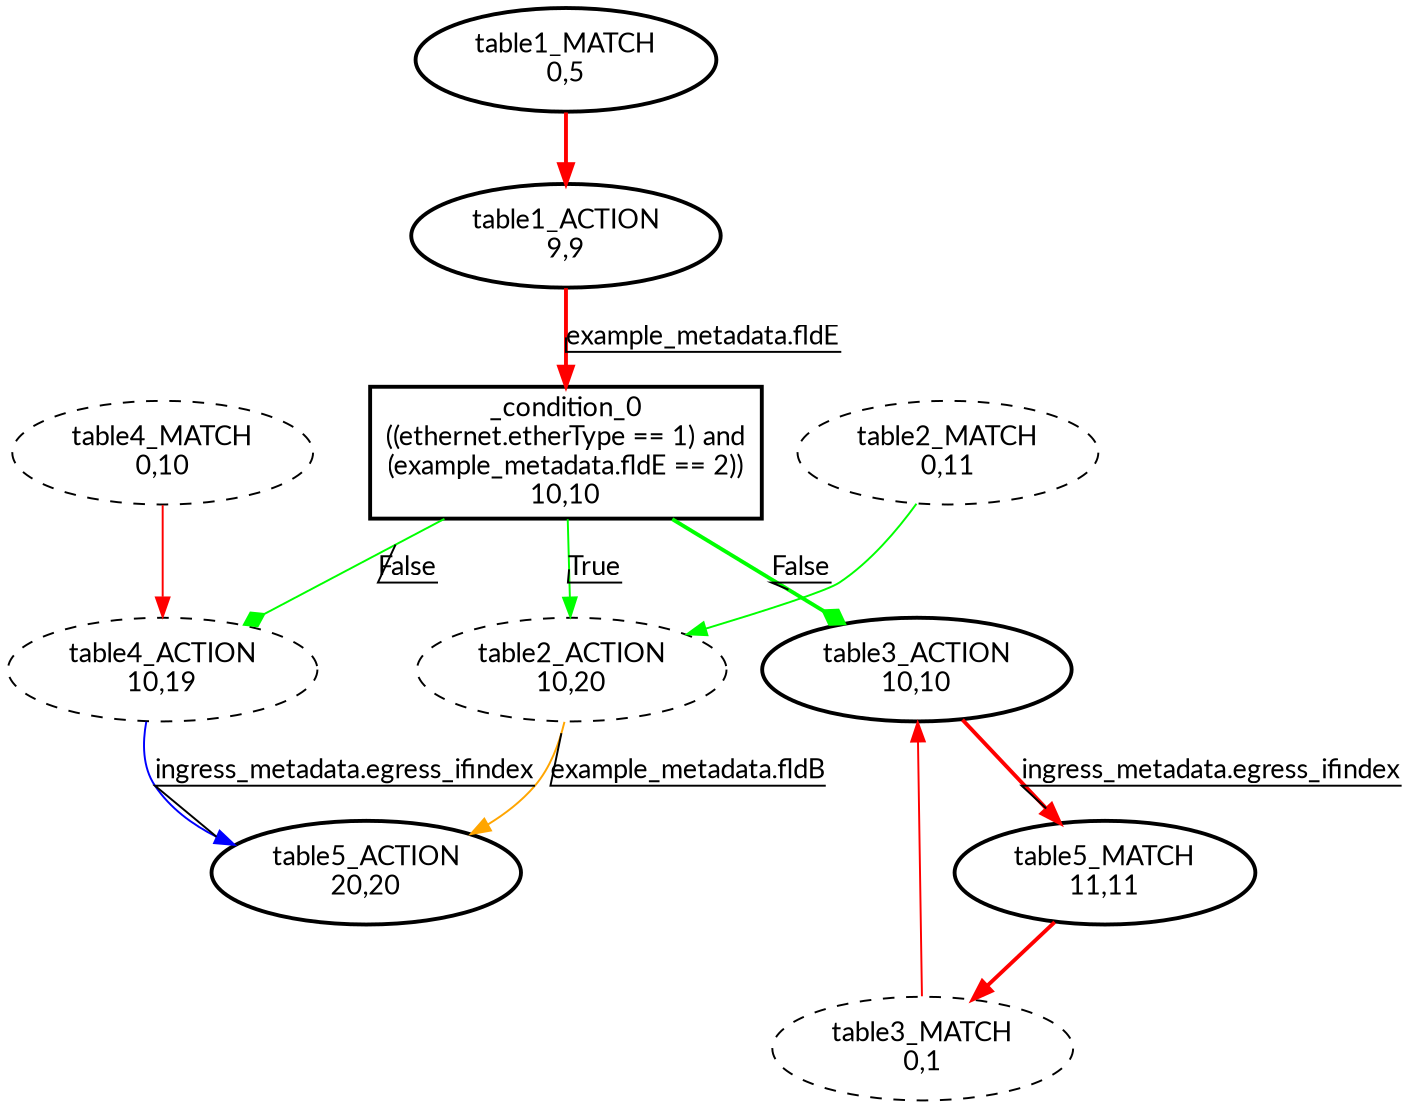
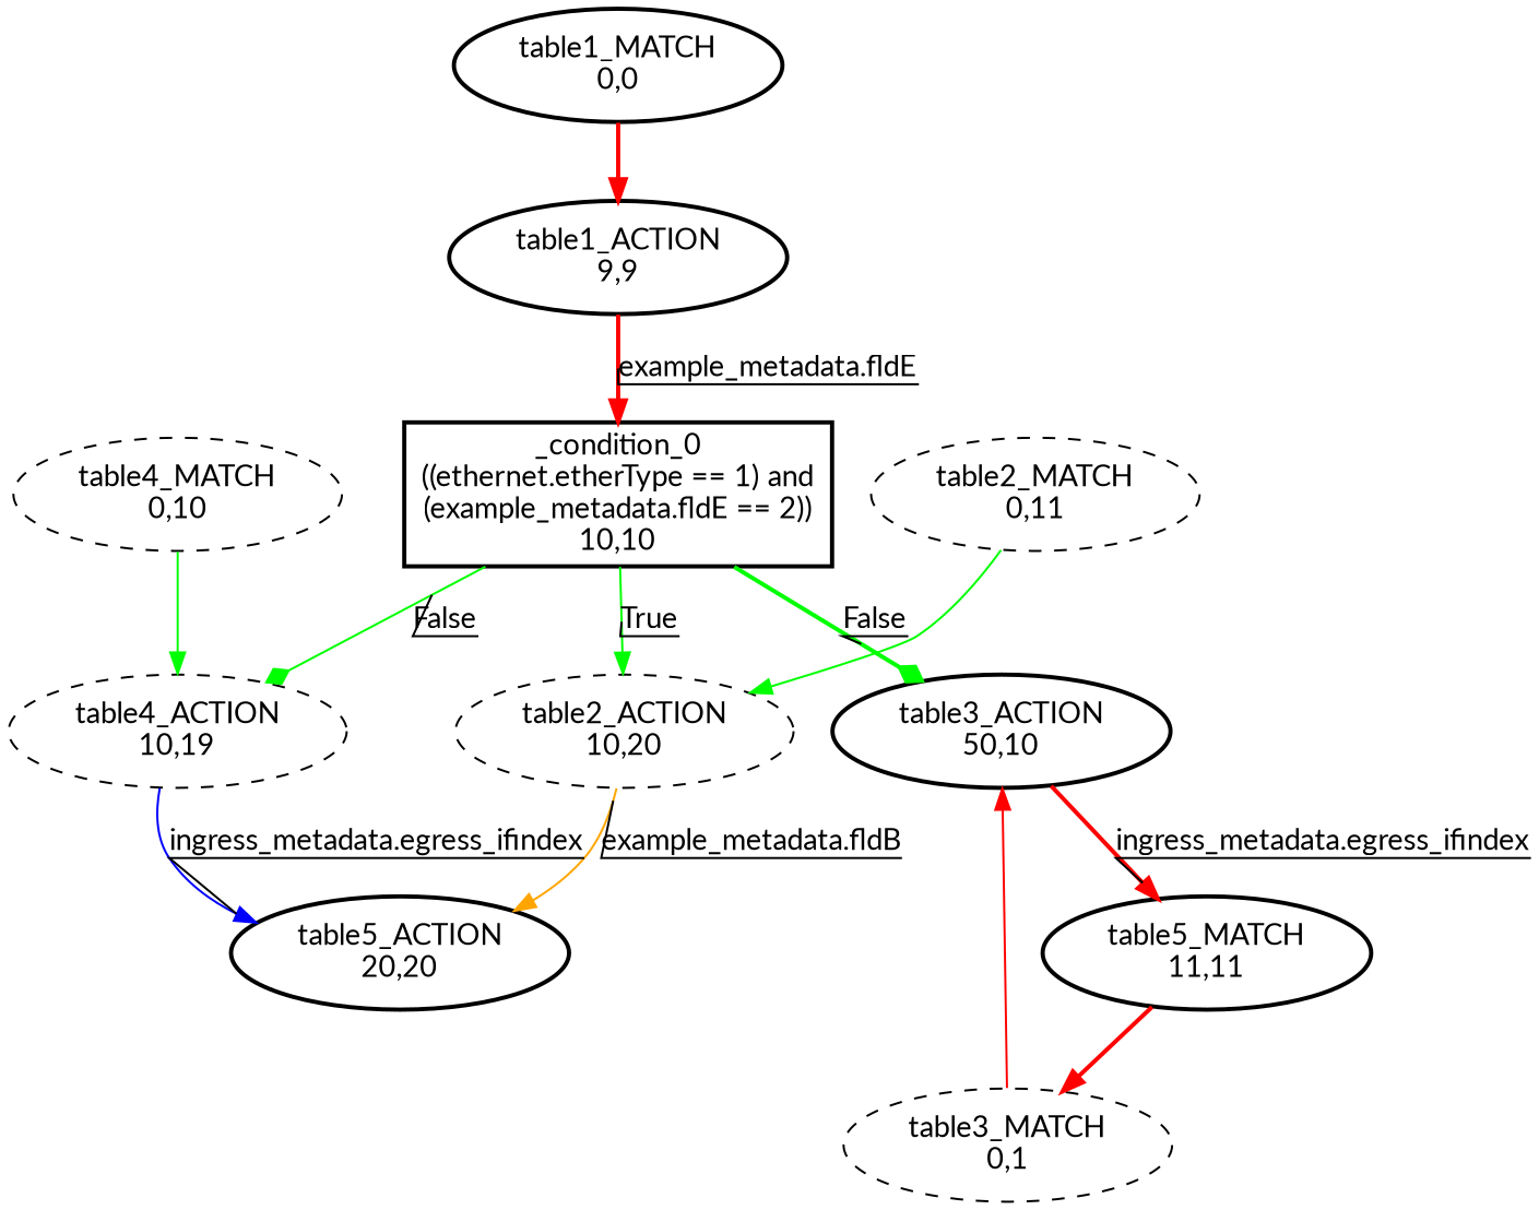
  digraph {
    fontname=Lato
    node [fontname=Lato style=bold]
    edge [color=red decorate=true fontname=Lato]
    n1 [label="_condition_0\n((ethernet.etherType == 1) and\n(example_metadata.fldE == 2))\n10,10" shape=box]
    n2 [label="table2_ACTION\n10,20" style=dashed]
-   n3 [label="table3_ACTION\n10,10"]
+   n3 [label="table3_ACTION\n50,10"]
    n4 [label="table4_ACTION\n10,19" style=dashed]
    n5 [label="table5_ACTION\n20,20"]
    n6 [label="table5_MATCH\n11,11"]
    n7 [label="table1_ACTION\n9,9"]
-   n8 [label="table1_MATCH\n0,5"]
+   n8 [label="table1_MATCH\n0,0"]
    n9 [label="table2_MATCH\n0,11" style=dashed]
    n10 [label="table3_MATCH\n0,1" style=dashed]
    n11 [label="table4_MATCH\n0,10" style=dashed]
    n1 -> n2 [color=green label=True]
    n1 -> n3 [arrowhead=diamond color=green label=False style=bold]
    n1 -> n4 [arrowhead=diamond color=green label=False]
    n2 -> n5 [color=orange label="example_metadata.fldB"]
    n3 -> n6 [label="ingress_metadata.egress_ifindex" style=bold]
    n4 -> n5 [color=blue label="ingress_metadata.egress_ifindex"]
    n6 -> n10 [style=bold decorate=""]
    n7 -> n1 [label="example_metadata.fldE" style=bold]
    n8 -> n7 [style=bold decorate=""]
    n9 -> n2 [color=green decorate=""]
    n10 -> n3 [decorate=""]
-   n11 -> n4 [decorate=""]
+   n11 -> n4 [color=green decorate=""]
  }
